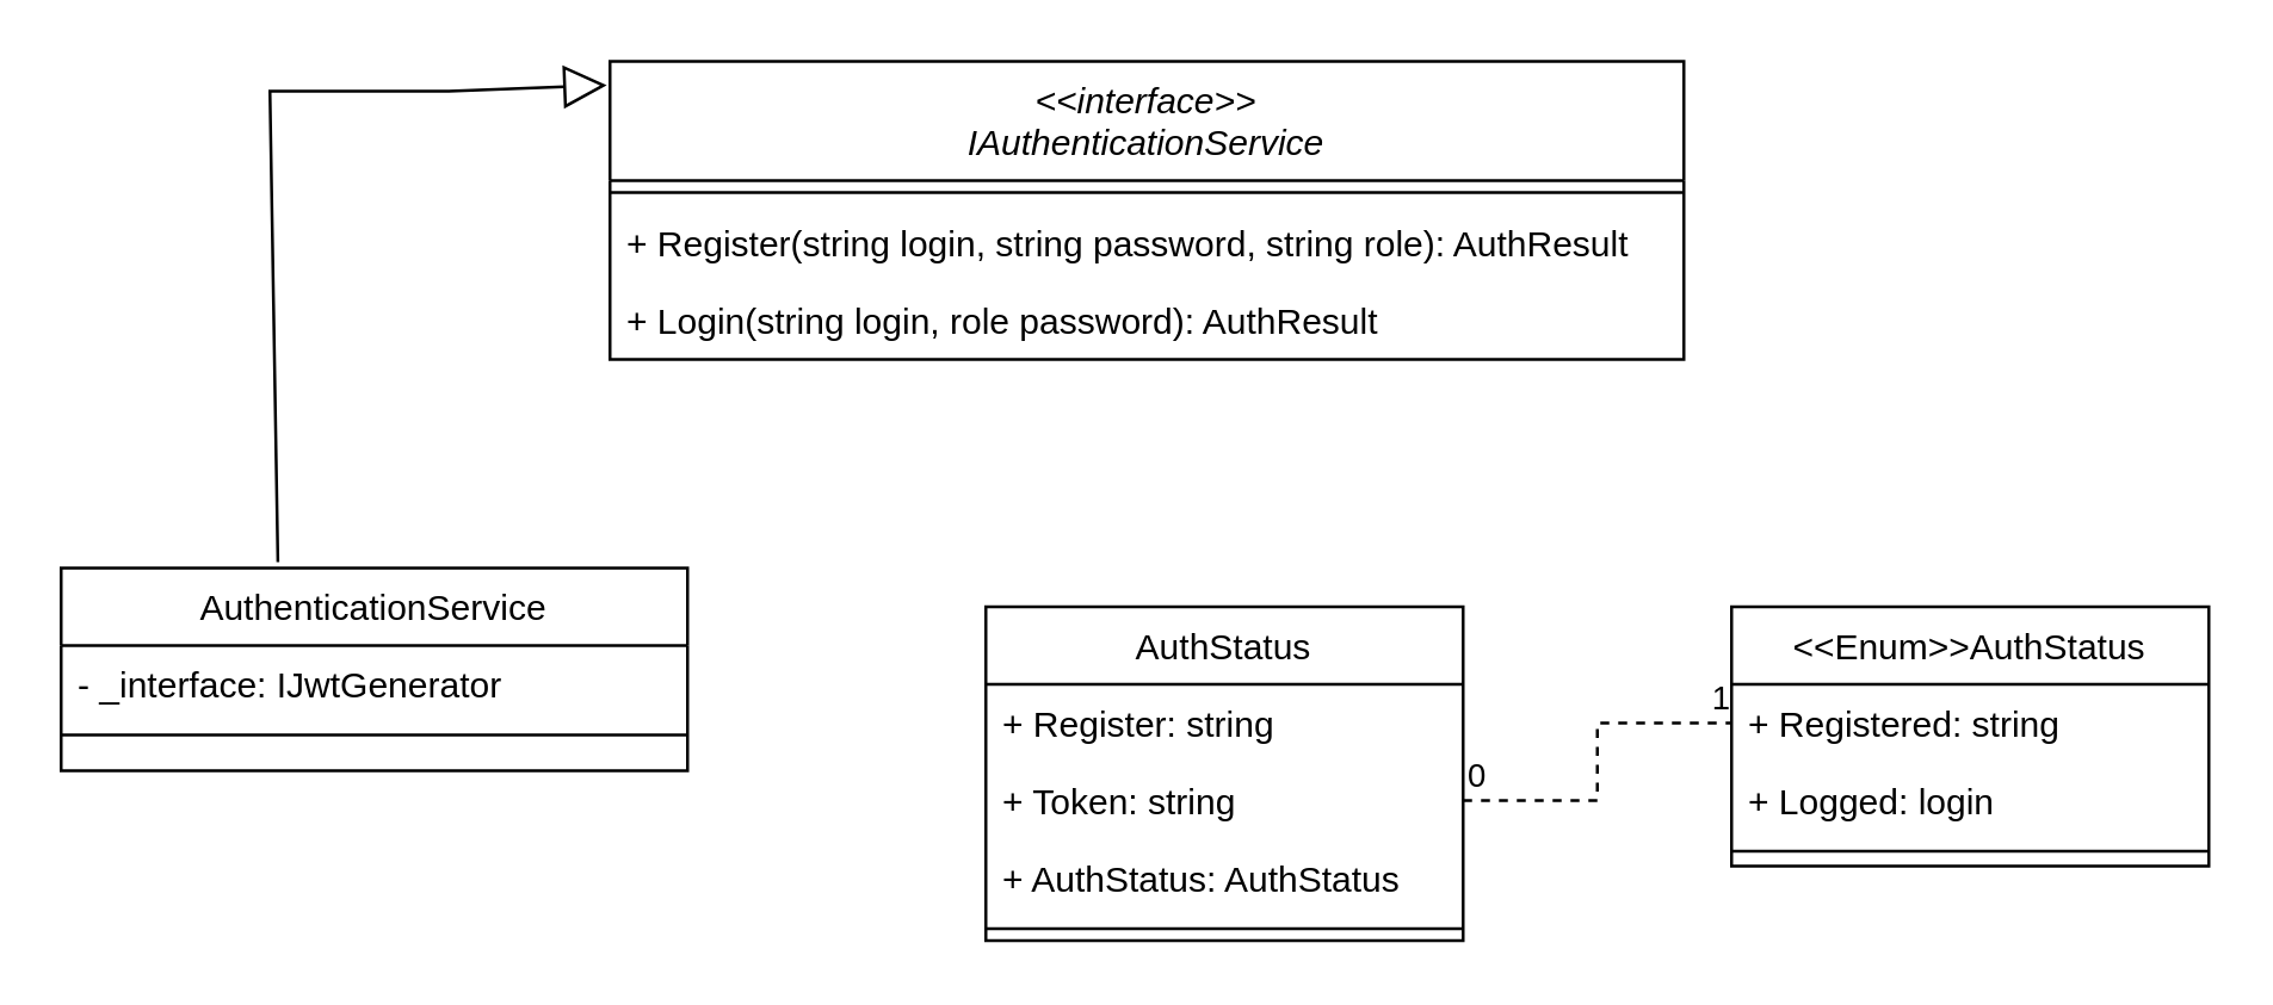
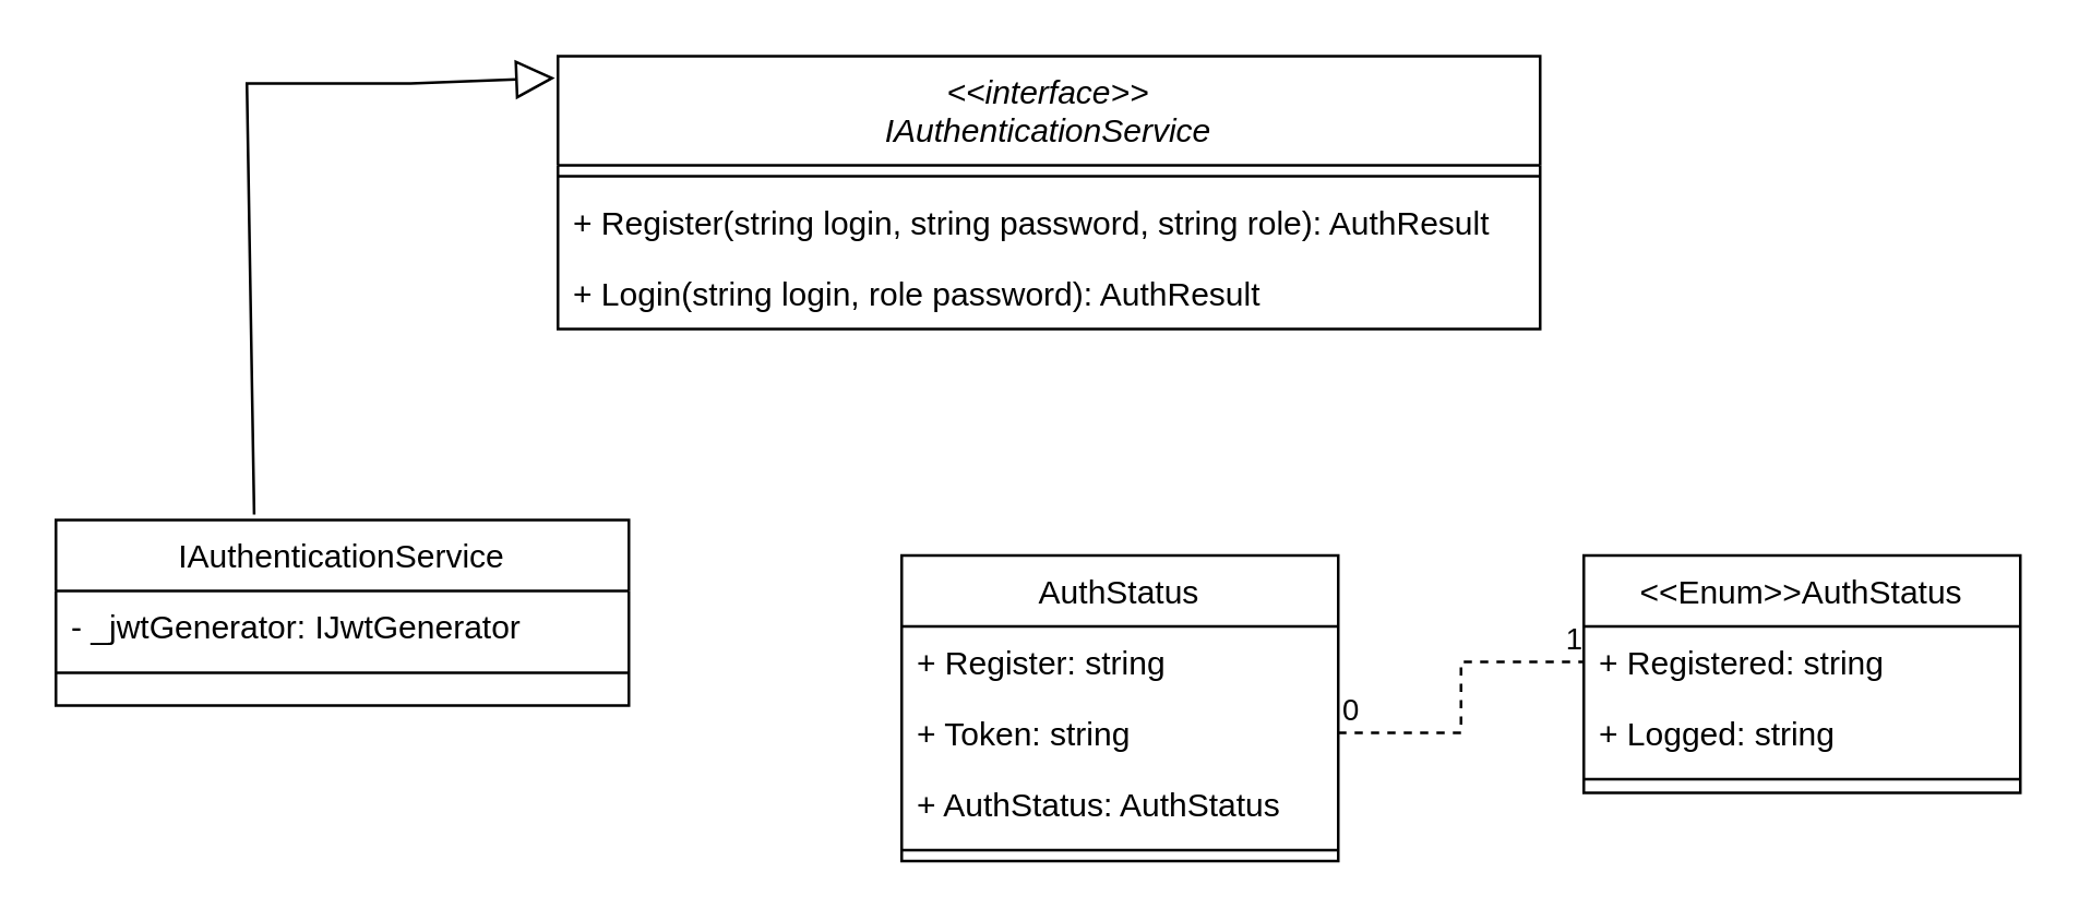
  <mxCell id="0" />
  <mxCell id="1" parent="0" />
  <mxCell id="2" value="&lt;&lt;interface&gt;&gt;&#10;IAuthenticationService" style="swimlane;fontStyle=2;align=center;verticalAlign=top;childLayout=stackLayout;horizontal=1;startSize=40;horizontalStack=0;resizeParent=1;resizeLast=0;collapsible=1;marginBottom=0;rounded=0;shadow=0;strokeWidth=1;" vertex="1" parent="1"><mxGeometry x="204" y="20" width="360" height="100" as="geometry"><mxRectangle x="230" y="140" width="160" height="26" as="alternateBounds" /></mxGeometry></mxCell>
  <mxCell id="3" value="" style="line;html=1;strokeWidth=1;align=left;verticalAlign=middle;spacingTop=-1;spacingLeft=3;spacingRight=3;rotatable=0;labelPosition=right;points=[];portConstraint=eastwest;" vertex="1" parent="2"><mxGeometry y="40" width="360" height="8" as="geometry" /></mxCell>
  <mxCell id="4" value="+ Register(string login, string password, string role): AuthResult" style="text;align=left;verticalAlign=top;spacingLeft=4;spacingRight=4;overflow=hidden;rotatable=0;points=[[0,0.5],[1,0.5]];portConstraint=eastwest;" vertex="1" parent="2"><mxGeometry y="48" width="360" height="26" as="geometry" /></mxCell>
  <mxCell id="5" value="+ Login(string login, role password): AuthResult" style="text;align=left;verticalAlign=top;spacingLeft=4;spacingRight=4;overflow=hidden;rotatable=0;points=[[0,0.5],[1,0.5]];portConstraint=eastwest;" vertex="1" parent="2"><mxGeometry y="74" width="360" height="26" as="geometry" /></mxCell>
- <mxCell id="6" value="AuthenticationService" style="swimlane;fontStyle=0;align=center;verticalAlign=top;childLayout=stackLayout;horizontal=1;startSize=26;horizontalStack=0;resizeParent=1;resizeLast=0;collapsible=1;marginBottom=0;rounded=0;shadow=0;strokeWidth=1;" vertex="1" parent="1"><mxGeometry x="20" y="190" width="210" height="68" as="geometry"><mxRectangle x="130" y="380" width="160" height="26" as="alternateBounds" /></mxGeometry></mxCell>
- <mxCell id="7" value="- _interface: IJwtGenerator" style="text;align=left;verticalAlign=top;spacingLeft=4;spacingRight=4;overflow=hidden;rotatable=0;points=[[0,0.5],[1,0.5]];portConstraint=eastwest;" vertex="1" parent="6"><mxGeometry y="26" width="210" height="26" as="geometry" /></mxCell>
+ <mxCell id="6" value="IAuthenticationService" style="swimlane;fontStyle=0;align=center;verticalAlign=top;childLayout=stackLayout;horizontal=1;startSize=26;horizontalStack=0;resizeParent=1;resizeLast=0;collapsible=1;marginBottom=0;rounded=0;shadow=0;strokeWidth=1;" vertex="1" parent="1"><mxGeometry x="20" y="190" width="210" height="68" as="geometry"><mxRectangle x="130" y="380" width="160" height="26" as="alternateBounds" /></mxGeometry></mxCell>
+ <mxCell id="7" value="- _jwtGenerator: IJwtGenerator" style="text;align=left;verticalAlign=top;spacingLeft=4;spacingRight=4;overflow=hidden;rotatable=0;points=[[0,0.5],[1,0.5]];portConstraint=eastwest;" vertex="1" parent="6"><mxGeometry y="26" width="210" height="26" as="geometry" /></mxCell>
  <mxCell id="8" value="" style="line;html=1;strokeWidth=1;align=left;verticalAlign=middle;spacingTop=-1;spacingLeft=3;spacingRight=3;rotatable=0;labelPosition=right;points=[];portConstraint=eastwest;" vertex="1" parent="6"><mxGeometry y="52" width="210" height="8" as="geometry" /></mxCell>
  <mxCell id="9" value="AuthStatus" style="swimlane;fontStyle=0;align=center;verticalAlign=top;childLayout=stackLayout;horizontal=1;startSize=26;horizontalStack=0;resizeParent=1;resizeLast=0;collapsible=1;marginBottom=0;rounded=0;shadow=0;strokeWidth=1;" vertex="1" parent="1"><mxGeometry x="330" y="203" width="160" height="112" as="geometry"><mxRectangle x="340" y="380" width="170" height="26" as="alternateBounds" /></mxGeometry></mxCell>
  <mxCell id="10" value="+ Register: string" style="text;align=left;verticalAlign=top;spacingLeft=4;spacingRight=4;overflow=hidden;rotatable=0;points=[[0,0.5],[1,0.5]];portConstraint=eastwest;" vertex="1" parent="9"><mxGeometry y="26" width="160" height="26" as="geometry" /></mxCell>
  <mxCell id="11" value="+ Token: string" style="text;align=left;verticalAlign=top;spacingLeft=4;spacingRight=4;overflow=hidden;rotatable=0;points=[[0,0.5],[1,0.5]];portConstraint=eastwest;" vertex="1" parent="9"><mxGeometry y="52" width="160" height="26" as="geometry" /></mxCell>
  <mxCell id="12" value="+ AuthStatus: AuthStatus" style="text;align=left;verticalAlign=top;spacingLeft=4;spacingRight=4;overflow=hidden;rotatable=0;points=[[0,0.5],[1,0.5]];portConstraint=eastwest;" vertex="1" parent="9"><mxGeometry y="78" width="160" height="26" as="geometry" /></mxCell>
  <mxCell id="13" value="" style="line;html=1;strokeWidth=1;align=left;verticalAlign=middle;spacingTop=-1;spacingLeft=3;spacingRight=3;rotatable=0;labelPosition=right;points=[];portConstraint=eastwest;" vertex="1" parent="9"><mxGeometry y="104" width="160" height="8" as="geometry" /></mxCell>
  <mxCell id="14" value="&lt;&lt;Enum&gt;&gt;AuthStatus" style="swimlane;fontStyle=0;align=center;verticalAlign=top;childLayout=stackLayout;horizontal=1;startSize=26;horizontalStack=0;resizeParent=1;resizeLast=0;collapsible=1;marginBottom=0;rounded=0;shadow=0;strokeWidth=1;" vertex="1" parent="1"><mxGeometry x="580" y="203" width="160" height="87" as="geometry"><mxRectangle x="340" y="380" width="170" height="26" as="alternateBounds" /></mxGeometry></mxCell>
  <mxCell id="15" value="+ Registered: string" style="text;align=left;verticalAlign=top;spacingLeft=4;spacingRight=4;overflow=hidden;rotatable=0;points=[[0,0.5],[1,0.5]];portConstraint=eastwest;" vertex="1" parent="14"><mxGeometry y="26" width="160" height="26" as="geometry" /></mxCell>
- <mxCell id="16" value="+ Logged: login" style="text;align=left;verticalAlign=top;spacingLeft=4;spacingRight=4;overflow=hidden;rotatable=0;points=[[0,0.5],[1,0.5]];portConstraint=eastwest;" vertex="1" parent="14"><mxGeometry y="52" width="160" height="26" as="geometry" /></mxCell>
+ <mxCell id="16" value="+ Logged: string" style="text;align=left;verticalAlign=top;spacingLeft=4;spacingRight=4;overflow=hidden;rotatable=0;points=[[0,0.5],[1,0.5]];portConstraint=eastwest;" vertex="1" parent="14"><mxGeometry y="52" width="160" height="26" as="geometry" /></mxCell>
  <mxCell id="17" value="" style="line;html=1;strokeWidth=1;align=left;verticalAlign=middle;spacingTop=-1;spacingLeft=3;spacingRight=3;rotatable=0;labelPosition=right;points=[];portConstraint=eastwest;" vertex="1" parent="14"><mxGeometry y="78" width="160" height="8" as="geometry" /></mxCell>
  <mxCell id="18" value="" style="endArrow=none;html=1;edgeStyle=orthogonalEdgeStyle;rounded=0;exitX=1;exitY=0.5;exitDx=0;exitDy=0;entryX=0;entryY=0.5;entryDx=0;entryDy=0;dashed=1;" edge="1" parent="1" source="11" target="15"><mxGeometry relative="1" as="geometry"><mxPoint x="480" y="270" as="sourcePoint" /><mxPoint x="640" y="270" as="targetPoint" /></mxGeometry></mxCell>
  <mxCell id="19" value="0" style="edgeLabel;resizable=0;html=1;align=left;verticalAlign=bottom;" connectable="0" vertex="1" parent="18"><mxGeometry x="-1" relative="1" as="geometry" /></mxCell>
  <mxCell id="20" value="1" style="edgeLabel;resizable=0;html=1;align=right;verticalAlign=bottom;" connectable="0" vertex="1" parent="18"><mxGeometry x="1" relative="1" as="geometry" /></mxCell>
  <mxCell id="21" value="" style="endArrow=block;endSize=12;endFill=0;html=1;rounded=0;exitX=0.346;exitY=-0.029;exitDx=0;exitDy=0;exitPerimeter=0;entryX=-0.003;entryY=0.08;entryDx=0;entryDy=0;entryPerimeter=0;strokeWidth=1;" edge="1" parent="1" source="6" target="2"><mxGeometry x="0.25" width="160" relative="1" as="geometry"><mxPoint x="90" y="170" as="sourcePoint" /><mxPoint x="200" y="30" as="targetPoint" /><Array as="points"><mxPoint x="90" y="30" /><mxPoint x="120" y="30" /><mxPoint x="150" y="30" /></Array><mxPoint as="offset" /></mxGeometry></mxCell>
